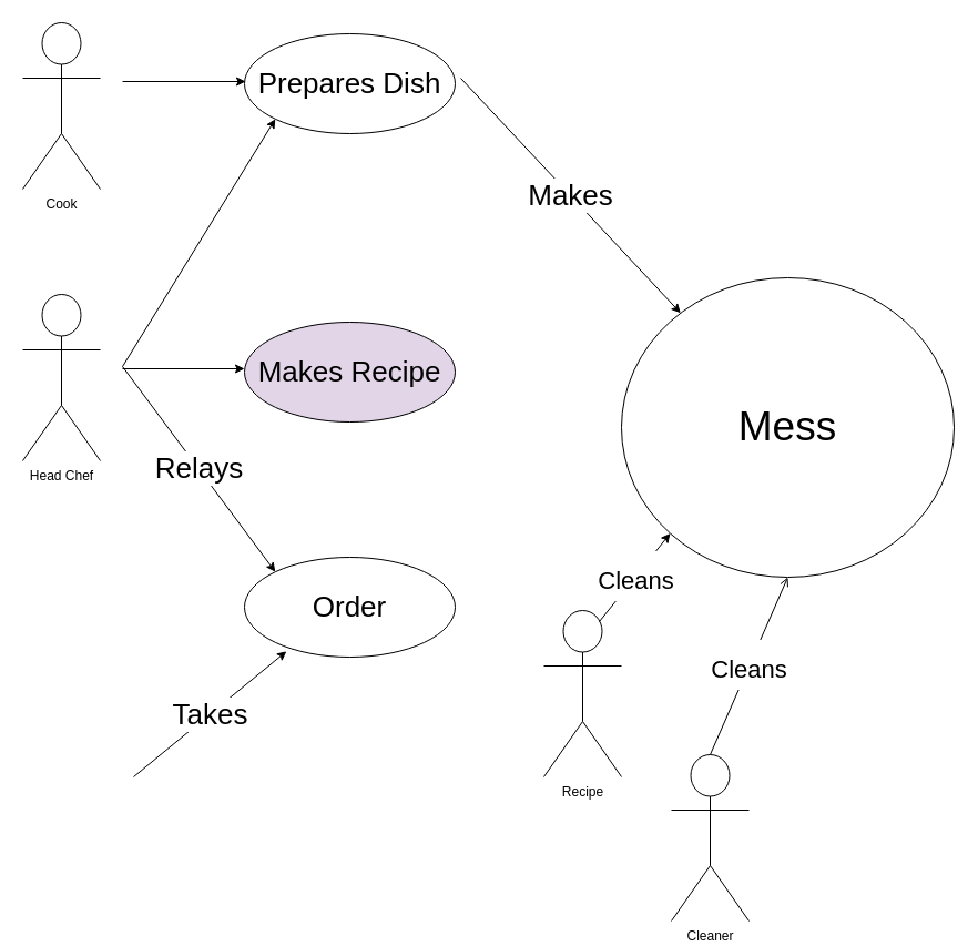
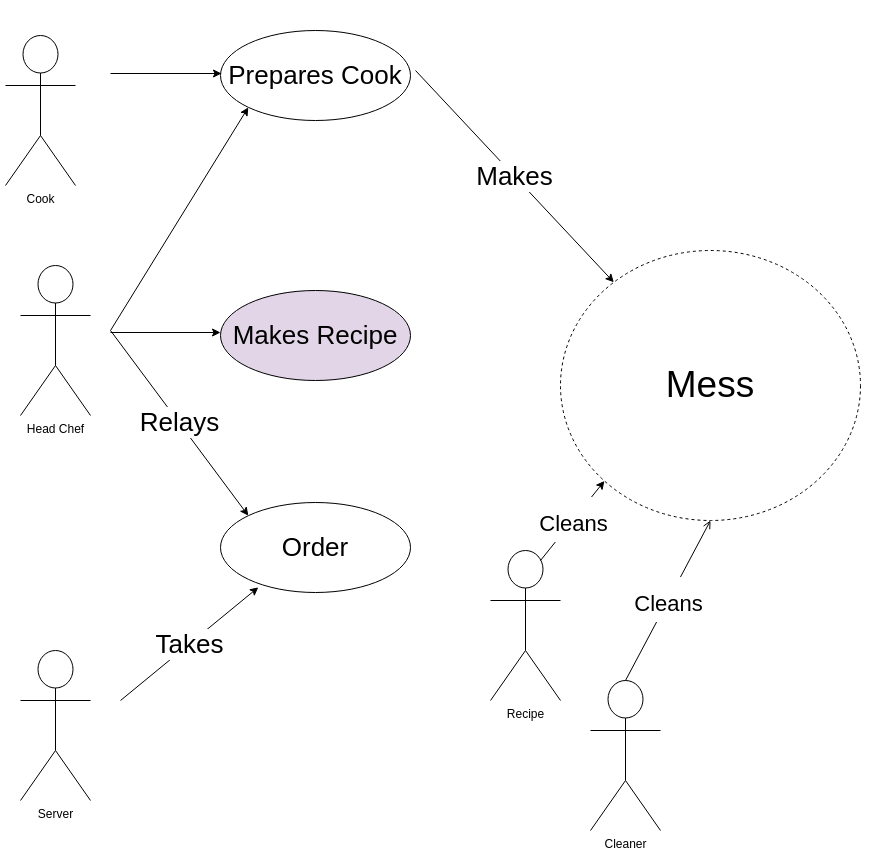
  <mxCell id="0" />
  <mxCell id="1" parent="0" />
  <mxCell id="2" value="Head Chef" style="shape=umlActor;verticalLabelPosition=bottom;verticalAlign=top;html=1;outlineConnect=0;" vertex="1" parent="1"><mxGeometry x="20" y="265" width="70" height="150" as="geometry" /></mxCell>
+ <mxCell id="3" value="Server" style="shape=umlActor;verticalLabelPosition=bottom;verticalAlign=top;html=1;outlineConnect=0;" vertex="1" parent="1"><mxGeometry x="20" y="650" width="70" height="150" as="geometry" /></mxCell>
  <mxCell id="4" value="&lt;font style=&quot;font-size: 26px;&quot;&gt;Order&lt;/font&gt;" style="ellipse;whiteSpace=wrap;html=1;" vertex="1" parent="1"><mxGeometry x="220" y="502" width="190" height="90" as="geometry" /></mxCell>
  <mxCell id="5" value="Takes" style="endArrow=classic;html=1;fontSize=26;entryX=0;entryY=1;entryDx=0;entryDy=0;" edge="1" parent="1"><mxGeometry width="50" height="50" relative="1" as="geometry"><mxPoint x="120" y="700" as="sourcePoint" /><mxPoint x="257.825" y="586.82" as="targetPoint" /></mxGeometry></mxCell>
- <mxCell id="6" value="Prepares Dish" style="ellipse;whiteSpace=wrap;html=1;fontSize=26;" vertex="1" parent="1"><mxGeometry x="220" y="30" width="190" height="90" as="geometry" /></mxCell>
+ <mxCell id="6" value="Prepares Cook" style="ellipse;whiteSpace=wrap;html=1;fontSize=26;" vertex="1" parent="1"><mxGeometry x="220" y="30" width="190" height="90" as="geometry" /></mxCell>
  <mxCell id="7" value="" style="endArrow=classic;html=1;fontSize=26;entryX=0;entryY=0.5;entryDx=0;entryDy=0;" edge="1" parent="1"><mxGeometry width="50" height="50" relative="1" as="geometry"><mxPoint x="110" y="332" as="sourcePoint" /><mxPoint x="220" y="332" as="targetPoint" /></mxGeometry></mxCell>
- <mxCell id="8" value="Cook&lt;br&gt;" style="shape=umlActor;verticalLabelPosition=bottom;verticalAlign=top;html=1;outlineConnect=0;" vertex="1" parent="1"><mxGeometry x="20" y="20" width="70" height="150" as="geometry" /></mxCell>
+ <mxCell id="8" value="Cook&lt;br&gt;" style="shape=umlActor;verticalLabelPosition=bottom;verticalAlign=top;html=1;outlineConnect=0;" vertex="1" parent="1"><mxGeometry x="5" y="35" width="70" height="150" as="geometry" /></mxCell>
  <mxCell id="9" value="" style="endArrow=classic;html=1;fontSize=26;entryX=0;entryY=0.5;entryDx=0;entryDy=0;" edge="1" parent="1"><mxGeometry width="50" height="50" relative="1" as="geometry"><mxPoint x="110" y="73" as="sourcePoint" /><mxPoint x="221" y="73" as="targetPoint" /></mxGeometry></mxCell>
  <mxCell id="10" value="Makes Recipe" style="ellipse;whiteSpace=wrap;html=1;fontSize=26;fillColor=#e1d5e7;" vertex="1" parent="1"><mxGeometry x="220" y="290" width="190" height="90" as="geometry" /></mxCell>
  <mxCell id="11" value="" style="endArrow=classic;html=1;fontSize=26;entryX=0;entryY=1;entryDx=0;entryDy=0;" edge="1" parent="1" target="6"><mxGeometry width="50" height="50" relative="1" as="geometry"><mxPoint x="110" y="330" as="sourcePoint" /><mxPoint x="267.825" y="283.18" as="targetPoint" /></mxGeometry></mxCell>
  <mxCell id="12" value="Relays" style="endArrow=classic;html=1;fontSize=26;entryX=0;entryY=0;entryDx=0;entryDy=0;" edge="1" parent="1" target="4"><mxGeometry width="50" height="50" relative="1" as="geometry"><mxPoint x="110" y="330" as="sourcePoint" /><mxPoint x="340" y="430" as="targetPoint" /></mxGeometry></mxCell>
  <mxCell id="13" value="Makes" style="endArrow=classic;html=1;fontSize=26;" edge="1" parent="1" target="14"><mxGeometry width="50" height="50" relative="1" as="geometry"><mxPoint x="415" y="70" as="sourcePoint" /><mxPoint x="610" y="270" as="targetPoint" /></mxGeometry></mxCell>
- <mxCell id="14" value="&lt;font style=&quot;font-size: 37px;&quot;&gt;Mess&lt;/font&gt;" style="ellipse;whiteSpace=wrap;html=1;fontSize=26;" vertex="1" parent="1"><mxGeometry x="560" y="250" width="300" height="270" as="geometry" /></mxCell>
+ <mxCell id="14" value="&lt;font style=&quot;font-size: 37px;&quot;&gt;Mess&lt;/font&gt;" style="ellipse;whiteSpace=wrap;html=1;fontSize=26;dashed=1;" vertex="1" parent="1"><mxGeometry x="560" y="250" width="300" height="270" as="geometry" /></mxCell>
  <mxCell id="15" value="Recipe" style="shape=umlActor;verticalLabelPosition=bottom;verticalAlign=top;html=1;outlineConnect=0;" vertex="1" parent="1"><mxGeometry x="490" y="550" width="70" height="150" as="geometry" /></mxCell>
- <mxCell id="16" value="Cleaner" style="shape=umlActor;verticalLabelPosition=bottom;verticalAlign=top;html=1;outlineConnect=0;" vertex="1" parent="1"><mxGeometry x="605" y="680" width="70" height="150" as="geometry" /></mxCell>
+ <mxCell id="16" value="Cleaner" style="shape=umlActor;verticalLabelPosition=bottom;verticalAlign=top;html=1;outlineConnect=0;" vertex="1" parent="1"><mxGeometry x="590" y="680" width="70" height="150" as="geometry" /></mxCell>
  <mxCell id="17" value="&lt;font style=&quot;font-size: 22px;&quot;&gt;Cleans&lt;/font&gt;" style="endArrow=classic;html=1;fontSize=37;entryX=0;entryY=1;entryDx=0;entryDy=0;" edge="1" parent="1" target="14"><mxGeometry x="0.013" width="50" height="50" relative="1" as="geometry"><mxPoint x="540" y="560" as="sourcePoint" /><mxPoint x="590" y="510" as="targetPoint" /><mxPoint as="offset" /></mxGeometry></mxCell>
  <mxCell id="18" value="&lt;font style=&quot;font-size: 22px;&quot;&gt;Cleans&lt;/font&gt;" style="endArrow=open;html=1;fontSize=37;entryX=0.5;entryY=1;entryDx=0;entryDy=0;exitX=0.5;exitY=0;exitDx=0;exitDy=0;exitPerimeter=0;" edge="1" parent="1" source="16" target="14"><mxGeometry x="0.013" width="50" height="50" relative="1" as="geometry"><mxPoint x="550" y="570" as="sourcePoint" /><mxPoint x="613.934" y="490.459" as="targetPoint" /><mxPoint as="offset" /></mxGeometry></mxCell>
